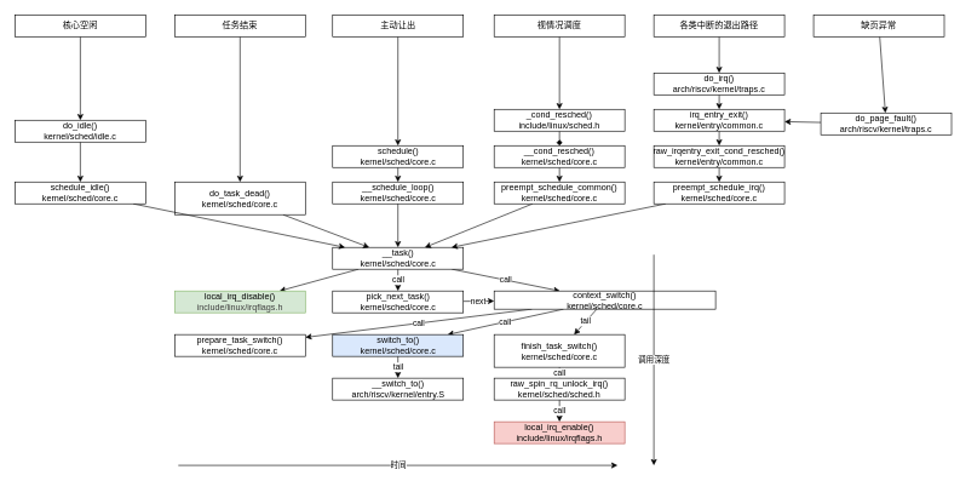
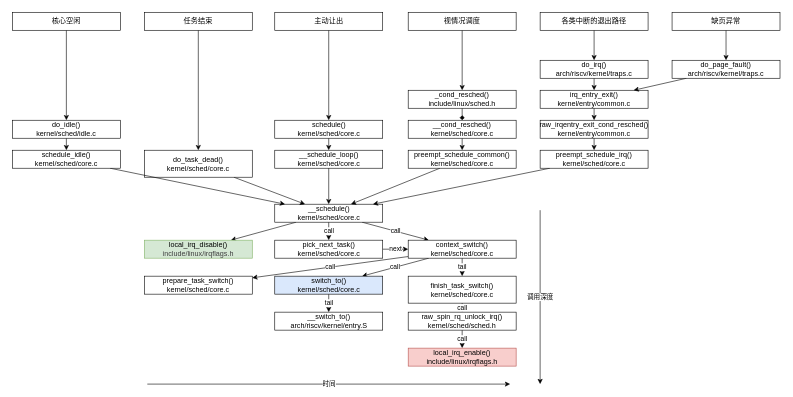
  <mxCell id="0" />
  <mxCell id="1" parent="0" />
  <mxCell id="2" value="next" style="edgeStyle=none;html=1;" edge="1" parent="1" source="3" target="11"><mxGeometry relative="1" as="geometry" /></mxCell>
  <mxCell id="3" value="pick_next_task()&lt;div&gt;kernel/sched/core.c&lt;/div&gt;" style="rounded=0;whiteSpace=wrap;html=1;fontSize=12;" vertex="1" parent="1"><mxGeometry x="457.5" y="400" width="180" height="30" as="geometry" /></mxCell>
  <mxCell id="4" value="call" style="edgeStyle=none;html=1;entryX=0.5;entryY=0;entryDx=0;entryDy=0;" edge="1" parent="1" source="7" target="3"><mxGeometry relative="1" as="geometry"><mxPoint x="410" y="370" as="sourcePoint" /></mxGeometry></mxCell>
  <mxCell id="5" value="call" style="edgeStyle=none;html=1;" edge="1" parent="1" source="7" target="11"><mxGeometry relative="1" as="geometry"><mxPoint x="450" y="370" as="sourcePoint" /></mxGeometry></mxCell>
  <mxCell id="6" style="edgeStyle=none;html=1;" edge="1" parent="1" source="7" target="21"><mxGeometry relative="1" as="geometry" /></mxCell>
- <mxCell id="7" value="__task()&lt;div&gt;kernel/sched/core.c&lt;/div&gt;" style="rounded=0;whiteSpace=wrap;html=1;fontSize=12;" vertex="1" parent="1"><mxGeometry x="457.5" y="340" width="180" height="30" as="geometry" /></mxCell>
+ <mxCell id="7" value="__schedule()&lt;div&gt;kernel/sched/core.c&lt;/div&gt;" style="rounded=0;whiteSpace=wrap;html=1;fontSize=12;" vertex="1" parent="1"><mxGeometry x="457.5" y="340" width="180" height="30" as="geometry" /></mxCell>
  <mxCell id="8" value="call" style="edgeStyle=none;html=1;" edge="1" parent="1" source="11" target="13"><mxGeometry relative="1" as="geometry" /></mxCell>
  <mxCell id="9" value="tail" style="edgeStyle=none;html=1;" edge="1" parent="1" source="11" target="16"><mxGeometry relative="1" as="geometry" /></mxCell>
  <mxCell id="10" value="call" style="edgeStyle=none;html=1;" edge="1" parent="1" source="11" target="20"><mxGeometry relative="1" as="geometry" /></mxCell>
- <mxCell id="11" value="context_switch()&lt;div&gt;kernel/sched/core.c&lt;/div&gt;" style="rounded=0;whiteSpace=wrap;html=1;fontSize=12;" vertex="1" parent="1"><mxGeometry x="680" y="400" width="305" height="25" as="geometry" /></mxCell>
+ <mxCell id="11" value="context_switch()&lt;div&gt;kernel/sched/core.c&lt;/div&gt;" style="rounded=0;whiteSpace=wrap;html=1;fontSize=12;" vertex="1" parent="1"><mxGeometry x="680" y="400" width="180" height="30" as="geometry" /></mxCell>
  <mxCell id="12" value="tail" style="edgeStyle=none;html=1;" edge="1" parent="1" source="13" target="14"><mxGeometry relative="1" as="geometry" /></mxCell>
  <mxCell id="13" value="switch_to()&lt;div&gt;kernel/sched/core.c&lt;/div&gt;" style="rounded=0;whiteSpace=wrap;html=1;fontSize=12;fillColor=#dae8fc;" vertex="1" parent="1"><mxGeometry x="457.5" y="460" width="180" height="30" as="geometry" /></mxCell>
  <mxCell id="14" value="__switch_to()&lt;div&gt;arch/riscv/kernel/entry.S&lt;/div&gt;" style="rounded=0;whiteSpace=wrap;html=1;fontSize=12;" vertex="1" parent="1"><mxGeometry x="457.5" y="520" width="180" height="30" as="geometry" /></mxCell>
  <mxCell id="15" value="call" style="edgeStyle=none;html=1;" edge="1" parent="1" source="16" target="18"><mxGeometry relative="1" as="geometry" /></mxCell>
  <mxCell id="16" value="finish_task_switch()&lt;div&gt;kernel/sched/core.c&lt;/div&gt;" style="rounded=0;whiteSpace=wrap;html=1;fontSize=12;" vertex="1" parent="1"><mxGeometry x="680" y="460" width="180" height="45" as="geometry" /></mxCell>
  <mxCell id="17" value="call" style="edgeStyle=none;html=1;" edge="1" parent="1" source="18" target="19"><mxGeometry relative="1" as="geometry" /></mxCell>
  <mxCell id="18" value="raw_spin_rq_unlock_irq()&lt;div&gt;kernel/sched/sched.h&lt;/div&gt;" style="rounded=0;whiteSpace=wrap;html=1;fontSize=12;" vertex="1" parent="1"><mxGeometry x="680" y="520" width="180" height="30" as="geometry" /></mxCell>
  <mxCell id="19" value="local_irq_enable()&lt;div&gt;include/linux/irqflags.h&lt;/div&gt;" style="rounded=0;whiteSpace=wrap;html=1;fontSize=12;fillColor=#f8cecc;strokeColor=#b85450;" vertex="1" parent="1"><mxGeometry x="680" y="580" width="180" height="30" as="geometry" /></mxCell>
  <mxCell id="20" value="prepare_task_switch()&lt;div&gt;kernel/sched/core.c&lt;/div&gt;" style="rounded=0;whiteSpace=wrap;html=1;fontSize=12;" vertex="1" parent="1"><mxGeometry x="240" y="460" width="180" height="30" as="geometry" /></mxCell>
  <mxCell id="21" value="local_irq_disable()&lt;div&gt;&lt;span style=&quot;color: rgb(63, 63, 63);&quot;&gt;include/linux/irqflags.h&lt;/span&gt;&lt;/div&gt;" style="rounded=0;whiteSpace=wrap;html=1;fontSize=12;fillColor=#d5e8d4;strokeColor=#82b366;" vertex="1" parent="1"><mxGeometry x="240" y="400" width="180" height="30" as="geometry" /></mxCell>
  <mxCell id="22" value="时间" style="endArrow=classic;html=1;" edge="1" parent="1"><mxGeometry width="50" height="50" relative="1" as="geometry"><mxPoint x="245" y="640" as="sourcePoint" /><mxPoint x="850" y="640" as="targetPoint" /></mxGeometry></mxCell>
  <mxCell id="23" value="调用深度" style="endArrow=classic;html=1;" edge="1" parent="1"><mxGeometry width="50" height="50" relative="1" as="geometry"><mxPoint x="900" y="350" as="sourcePoint" /><mxPoint x="900" y="640" as="targetPoint" /></mxGeometry></mxCell>
  <mxCell id="24" style="edgeStyle=none;html=1;" edge="1" parent="1" source="25" target="7"><mxGeometry relative="1" as="geometry" /></mxCell>
  <mxCell id="25" value="do_task_dead()&lt;div&gt;kernel/sched/core.c&lt;/div&gt;" style="rounded=0;whiteSpace=wrap;html=1;fontSize=12;" vertex="1" parent="1"><mxGeometry x="240" y="250" width="180" height="45" as="geometry" /></mxCell>
  <mxCell id="26" value="__schedule_loop()&lt;div&gt;kernel/sched/core.c&lt;/div&gt;" style="rounded=0;whiteSpace=wrap;html=1;fontSize=12;" vertex="1" parent="1"><mxGeometry x="457.5" y="250" width="180" height="30" as="geometry" /></mxCell>
  <mxCell id="27" style="edgeStyle=none;html=1;" edge="1" parent="1" source="28" target="26"><mxGeometry relative="1" as="geometry" /></mxCell>
  <mxCell id="28" value="schedule()&lt;div&gt;kernel/sched/core.c&lt;/div&gt;" style="rounded=0;whiteSpace=wrap;html=1;fontSize=12;" vertex="1" parent="1"><mxGeometry x="457.5" y="200" width="180" height="30" as="geometry" /></mxCell>
  <mxCell id="29" style="edgeStyle=none;html=1;" edge="1" parent="1" source="30" target="28"><mxGeometry relative="1" as="geometry" /></mxCell>
  <mxCell id="30" value="主动让出" style="rounded=0;whiteSpace=wrap;html=1;fontSize=12;" vertex="1" parent="1"><mxGeometry x="457.5" y="20" width="180" height="30" as="geometry" /></mxCell>
  <mxCell id="31" style="edgeStyle=none;html=1;" edge="1" parent="1" source="26" target="7"><mxGeometry relative="1" as="geometry" /></mxCell>
  <mxCell id="32" style="edgeStyle=none;html=1;" edge="1" parent="1" source="33" target="7"><mxGeometry relative="1" as="geometry" /></mxCell>
  <mxCell id="33" value="schedule_idle()&lt;div&gt;kernel/sched/core.c&lt;/div&gt;" style="rounded=0;whiteSpace=wrap;html=1;fontSize=12;" vertex="1" parent="1"><mxGeometry x="20" y="250" width="180" height="30" as="geometry" /></mxCell>
  <mxCell id="34" style="edgeStyle=none;html=1;" edge="1" parent="1" source="35" target="33"><mxGeometry relative="1" as="geometry" /></mxCell>
- <mxCell id="35" value="do_idle()&lt;div&gt;kernel/sched/idle.c&lt;/div&gt;" style="rounded=0;whiteSpace=wrap;html=1;fontSize=12;" vertex="1" parent="1"><mxGeometry x="20" y="165" width="180" height="30" as="geometry" /></mxCell>
+ <mxCell id="35" value="do_idle()&lt;div&gt;kernel/sched/idle.c&lt;/div&gt;" style="rounded=0;whiteSpace=wrap;html=1;fontSize=12;" vertex="1" parent="1"><mxGeometry x="20" y="200" width="180" height="30" as="geometry" /></mxCell>
  <mxCell id="36" style="edgeStyle=none;html=1;" edge="1" parent="1" source="37" target="7"><mxGeometry relative="1" as="geometry" /></mxCell>
  <mxCell id="37" value="preempt_schedule_irq()&lt;div&gt;kernel/sched/core.c&lt;/div&gt;" style="rounded=0;whiteSpace=wrap;html=1;fontSize=12;" vertex="1" parent="1"><mxGeometry x="900" y="250" width="180" height="30" as="geometry" /></mxCell>
  <mxCell id="38" style="edgeStyle=none;html=1;" edge="1" parent="1" source="39" target="41"><mxGeometry relative="1" as="geometry" /></mxCell>
  <mxCell id="39" value="irq_entry_exit()&lt;div&gt;kernel/entry/common.c&lt;/div&gt;" style="rounded=0;whiteSpace=wrap;html=1;fontSize=12;" vertex="1" parent="1"><mxGeometry x="900" y="150" width="180" height="30" as="geometry" /></mxCell>
  <mxCell id="40" style="edgeStyle=none;html=1;" edge="1" parent="1" source="41" target="37"><mxGeometry relative="1" as="geometry" /></mxCell>
  <mxCell id="41" value="raw_irqentry_exit_cond_resched()&lt;div&gt;kernel/entry/common.c&lt;/div&gt;" style="rounded=0;whiteSpace=wrap;html=1;fontSize=12;" vertex="1" parent="1"><mxGeometry x="900" y="200" width="180" height="30" as="geometry" /></mxCell>
  <mxCell id="42" style="edgeStyle=none;html=1;" edge="1" parent="1" source="53" target="7"><mxGeometry relative="1" as="geometry" /></mxCell>
  <mxCell id="43" style="edgeStyle=none;html=1;" edge="1" parent="1" source="44" target="53"><mxGeometry relative="1" as="geometry" /></mxCell>
  <mxCell id="44" value="__cond_resched()&lt;div&gt;kernel/sched/core.c&lt;/div&gt;" style="rounded=0;whiteSpace=wrap;html=1;fontSize=12;" vertex="1" parent="1"><mxGeometry x="680" y="200" width="180" height="30" as="geometry" /></mxCell>
  <mxCell id="45" style="edgeStyle=none;html=1;endArrow=diamond;" edge="1" parent="1" source="46" target="44"><mxGeometry relative="1" as="geometry" /></mxCell>
  <mxCell id="46" value="_cond_resched()&lt;div&gt;include/linux/sched.h&lt;/div&gt;" style="rounded=0;whiteSpace=wrap;html=1;fontSize=12;" vertex="1" parent="1"><mxGeometry x="680" y="150" width="180" height="30" as="geometry" /></mxCell>
  <mxCell id="47" style="edgeStyle=none;html=1;" edge="1" parent="1" source="48" target="46"><mxGeometry relative="1" as="geometry" /></mxCell>
  <mxCell id="48" value="视情况调度" style="rounded=0;whiteSpace=wrap;html=1;fontSize=12;" vertex="1" parent="1"><mxGeometry x="680" y="20" width="180" height="30" as="geometry" /></mxCell>
  <mxCell id="49" style="edgeStyle=none;html=1;" edge="1" parent="1" source="50" target="39"><mxGeometry relative="1" as="geometry" /></mxCell>
  <mxCell id="50" value="do_irq()&lt;div&gt;arch/riscv/kernel/traps.c&lt;/div&gt;" style="rounded=0;whiteSpace=wrap;html=1;fontSize=12;" vertex="1" parent="1"><mxGeometry x="900" y="100" width="180" height="30" as="geometry" /></mxCell>
  <mxCell id="51" style="edgeStyle=none;html=1;" edge="1" parent="1" source="52" target="39"><mxGeometry relative="1" as="geometry" /></mxCell>
- <mxCell id="52" value="do_page_fault()&lt;div&gt;arch/riscv/kernel/traps.c&lt;/div&gt;" style="rounded=0;whiteSpace=wrap;html=1;fontSize=12;" vertex="1" parent="1"><mxGeometry x="1130" y="155" width="180" height="30" as="geometry" /></mxCell>
+ <mxCell id="52" value="do_page_fault()&lt;div&gt;arch/riscv/kernel/traps.c&lt;/div&gt;" style="rounded=0;whiteSpace=wrap;html=1;fontSize=12;" vertex="1" parent="1"><mxGeometry x="1120" y="100" width="180" height="30" as="geometry" /></mxCell>
  <mxCell id="53" value="preempt_schedule_common()&lt;div&gt;kernel/sched/core.c&lt;/div&gt;" style="rounded=0;whiteSpace=wrap;html=1;fontSize=12;" vertex="1" parent="1"><mxGeometry x="680" y="250" width="180" height="30" as="geometry" /></mxCell>
  <mxCell id="54" style="edgeStyle=none;html=1;" edge="1" parent="1" source="55" target="25"><mxGeometry relative="1" as="geometry" /></mxCell>
  <mxCell id="55" value="任务结束" style="rounded=0;whiteSpace=wrap;html=1;fontSize=12;" vertex="1" parent="1"><mxGeometry x="240" y="20" width="180" height="30" as="geometry" /></mxCell>
  <mxCell id="56" style="edgeStyle=none;html=1;" edge="1" parent="1" source="57" target="35"><mxGeometry relative="1" as="geometry" /></mxCell>
  <mxCell id="57" value="核心空闲" style="rounded=0;whiteSpace=wrap;html=1;fontSize=12;" vertex="1" parent="1"><mxGeometry x="20" y="20" width="180" height="30" as="geometry" /></mxCell>
  <mxCell id="58" style="edgeStyle=none;html=1;" edge="1" parent="1" source="59" target="50"><mxGeometry relative="1" as="geometry" /></mxCell>
  <mxCell id="59" value="各类中断的退出路径" style="rounded=0;whiteSpace=wrap;html=1;fontSize=12;" vertex="1" parent="1"><mxGeometry x="900" y="20" width="180" height="30" as="geometry" /></mxCell>
  <mxCell id="60" style="edgeStyle=none;html=1;" edge="1" parent="1" source="61" target="52"><mxGeometry relative="1" as="geometry" /></mxCell>
  <mxCell id="61" value="缺页异常" style="rounded=0;whiteSpace=wrap;html=1;fontSize=12;" vertex="1" parent="1"><mxGeometry x="1120" y="20" width="180" height="30" as="geometry" /></mxCell>
